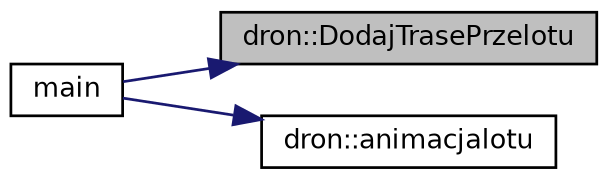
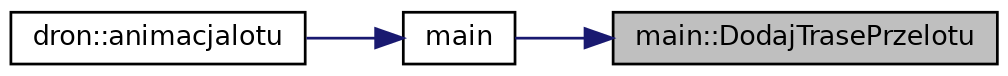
  digraph {
    rankdir=RL
    node [color=black fillcolor=white fontname=Helvetica fontsize=10 shape=record style=filled]
    edge [color=midnightblue dir=back fontname=Helvetica fontsize=10 labelfontname=Helvetica labelfontsize=10 style=solid]
-   n1 [fillcolor=grey75 fontcolor=black height=0.2 label="dron::DodajTrasePrzelotu" width=0.4]
+   n1 [fillcolor=grey75 fontcolor=black height=0.2 label="main::DodajTrasePrzelotu" width=0.4]
    n2 [height=0.2 label=main width=0.4]
    n3 [height=0.2 label="dron::animacjalotu" width=0.4]
    n1 -> n2
-   n3 -> n2
+   n2 -> n3
  }
